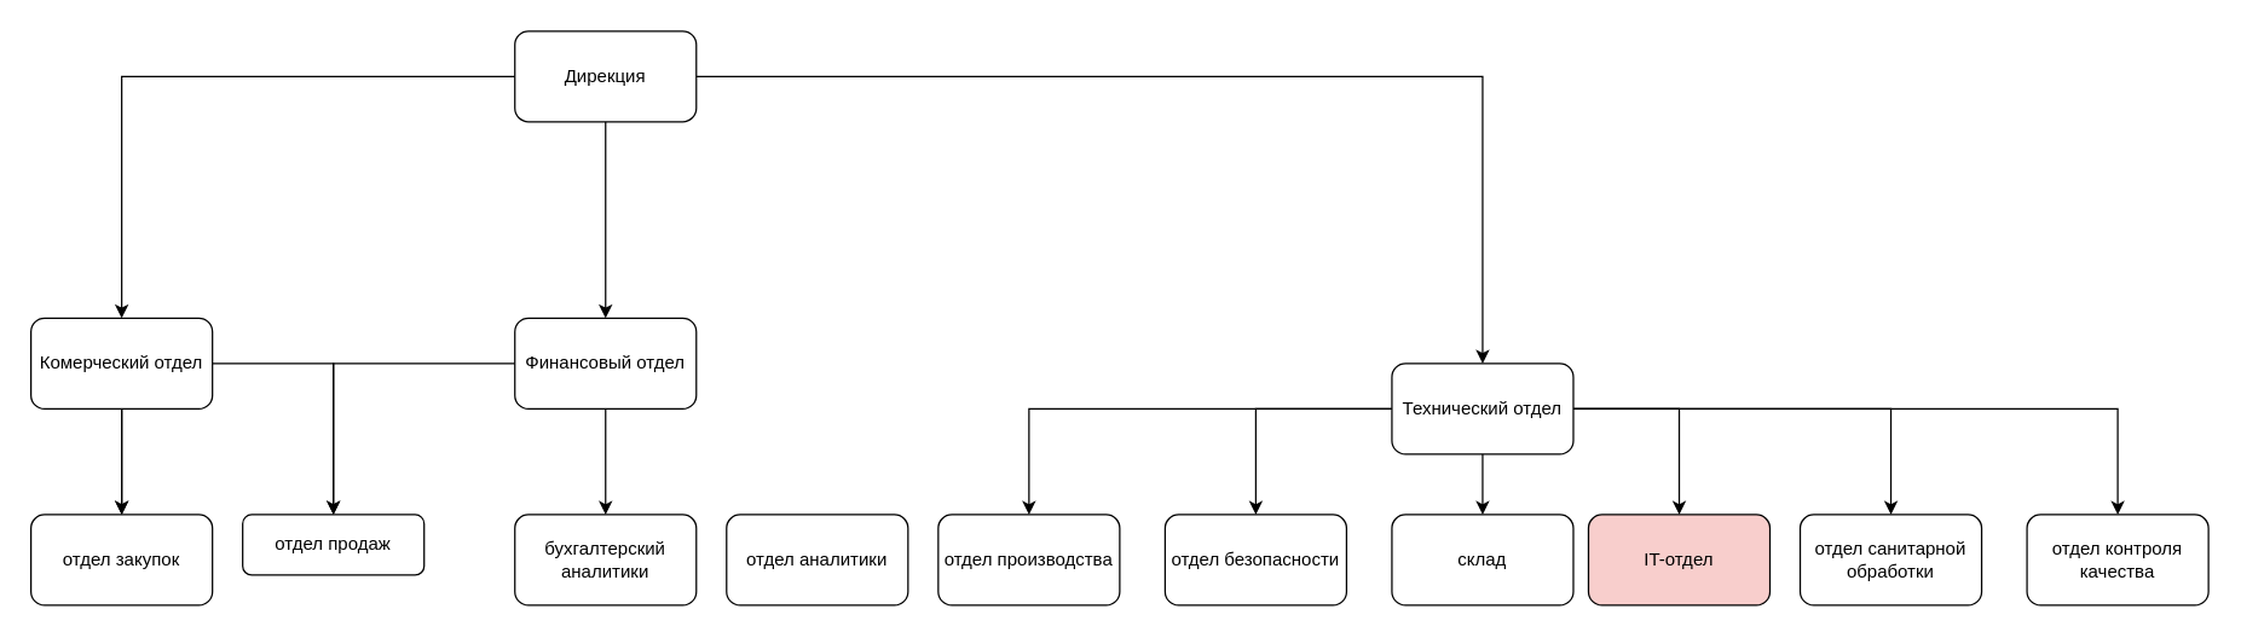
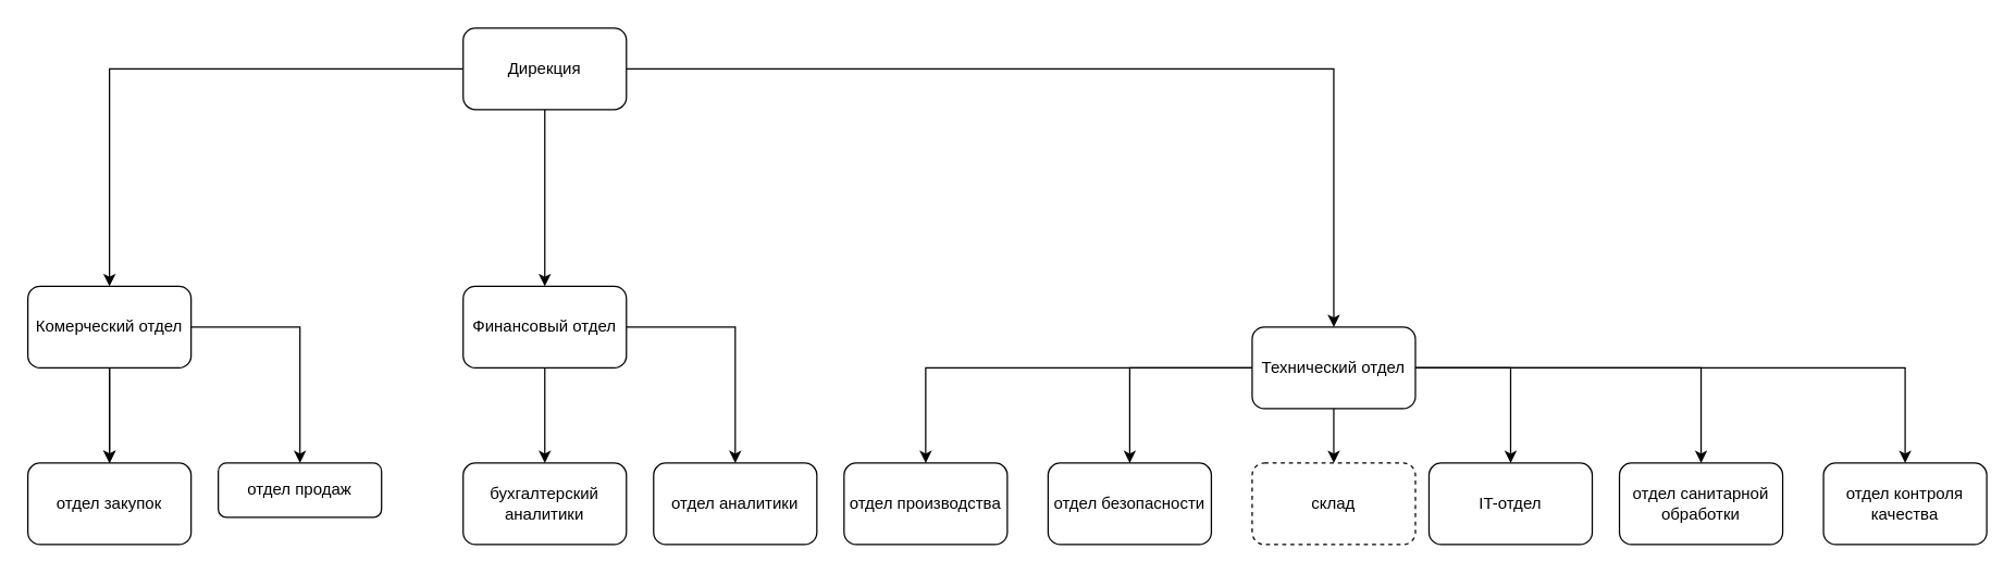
  <mxCell id="0" />
  <mxCell id="1" parent="0" />
  <mxCell id="2" value="" style="edgeStyle=orthogonalEdgeStyle;rounded=0;orthogonalLoop=1;jettySize=auto;html=1;" edge="1" parent="1" source="5" target="24"><mxGeometry relative="1" as="geometry" /></mxCell>
  <mxCell id="3" value="" style="edgeStyle=orthogonalEdgeStyle;rounded=0;orthogonalLoop=1;jettySize=auto;html=1;" edge="1" parent="1" source="5" target="21"><mxGeometry relative="1" as="geometry" /></mxCell>
  <mxCell id="4" value="" style="edgeStyle=orthogonalEdgeStyle;rounded=0;orthogonalLoop=1;jettySize=auto;html=1;" edge="1" parent="1" source="5" target="12"><mxGeometry relative="1" as="geometry" /></mxCell>
  <mxCell id="5" value="Дирекция" style="rounded=1;whiteSpace=wrap;html=1;" vertex="1" parent="1"><mxGeometry x="340" y="20" width="120" height="60" as="geometry" /></mxCell>
  <mxCell id="6" value="" style="edgeStyle=orthogonalEdgeStyle;rounded=0;orthogonalLoop=1;jettySize=auto;html=1;" edge="1" parent="1" source="12" target="18"><mxGeometry relative="1" as="geometry" /></mxCell>
  <mxCell id="7" value="" style="edgeStyle=orthogonalEdgeStyle;rounded=0;orthogonalLoop=1;jettySize=auto;html=1;" edge="1" parent="1" source="12" target="17"><mxGeometry relative="1" as="geometry" /></mxCell>
  <mxCell id="8" value="" style="edgeStyle=orthogonalEdgeStyle;rounded=0;orthogonalLoop=1;jettySize=auto;html=1;" edge="1" parent="1" source="12" target="16"><mxGeometry relative="1" as="geometry" /></mxCell>
  <mxCell id="9" value="" style="edgeStyle=orthogonalEdgeStyle;rounded=0;orthogonalLoop=1;jettySize=auto;html=1;" edge="1" parent="1" source="12" target="15"><mxGeometry relative="1" as="geometry" /></mxCell>
  <mxCell id="10" value="" style="edgeStyle=orthogonalEdgeStyle;rounded=0;orthogonalLoop=1;jettySize=auto;html=1;" edge="1" parent="1" source="12" target="14"><mxGeometry relative="1" as="geometry" /></mxCell>
  <mxCell id="11" value="" style="edgeStyle=orthogonalEdgeStyle;rounded=0;orthogonalLoop=1;jettySize=auto;html=1;" edge="1" parent="1" source="12" target="13"><mxGeometry relative="1" as="geometry" /></mxCell>
  <mxCell id="12" value="Технический отдел" style="rounded=1;whiteSpace=wrap;html=1;" vertex="1" parent="1"><mxGeometry x="920" y="240" width="120" height="60" as="geometry" /></mxCell>
- <mxCell id="13" value="склад" style="rounded=1;whiteSpace=wrap;html=1;" vertex="1" parent="1"><mxGeometry x="920" y="340" width="120" height="60" as="geometry" /></mxCell>
- <mxCell id="14" value="IT-отдел" style="rounded=1;whiteSpace=wrap;html=1;fillColor=#f8cecc;" vertex="1" parent="1"><mxGeometry x="1050" y="340" width="120" height="60" as="geometry" /></mxCell>
+ <mxCell id="13" value="склад" style="rounded=1;whiteSpace=wrap;html=1;dashed=1;" vertex="1" parent="1"><mxGeometry x="920" y="340" width="120" height="60" as="geometry" /></mxCell>
+ <mxCell id="14" value="IT-отдел" style="rounded=1;whiteSpace=wrap;html=1;" vertex="1" parent="1"><mxGeometry x="1050" y="340" width="120" height="60" as="geometry" /></mxCell>
  <mxCell id="15" value="отдел санитарной обработки" style="rounded=1;whiteSpace=wrap;html=1;" vertex="1" parent="1"><mxGeometry x="1190" y="340" width="120" height="60" as="geometry" /></mxCell>
  <mxCell id="16" value="отдел контроля качества" style="rounded=1;whiteSpace=wrap;html=1;" vertex="1" parent="1"><mxGeometry x="1340" y="340" width="120" height="60" as="geometry" /></mxCell>
  <mxCell id="17" value="отдел безопасности" style="rounded=1;whiteSpace=wrap;html=1;" vertex="1" parent="1"><mxGeometry x="770" y="340" width="120" height="60" as="geometry" /></mxCell>
  <mxCell id="18" value="отдел производства" style="rounded=1;whiteSpace=wrap;html=1;" vertex="1" parent="1"><mxGeometry x="620" y="340" width="120" height="60" as="geometry" /></mxCell>
  <mxCell id="19" style="edgeStyle=orthogonalEdgeStyle;rounded=0;orthogonalLoop=1;jettySize=auto;html=1;" edge="1" parent="1" source="21" target="28"><mxGeometry relative="1" as="geometry" /></mxCell>
- <mxCell id="20" style="edgeStyle=orthogonalEdgeStyle;rounded=0;orthogonalLoop=1;jettySize=auto;html=1;" edge="1" parent="1" source="21" target="25"><mxGeometry relative="1" as="geometry" /></mxCell>
+ <mxCell id="20" style="edgeStyle=orthogonalEdgeStyle;rounded=0;orthogonalLoop=1;jettySize=auto;html=1;" edge="1" parent="1" source="21" target="29"><mxGeometry relative="1" as="geometry" /></mxCell>
  <mxCell id="21" value="Финансовый отдел" style="rounded=1;whiteSpace=wrap;html=1;" vertex="1" parent="1"><mxGeometry x="340" y="210" width="120" height="60" as="geometry" /></mxCell>
  <mxCell id="22" value="" style="edgeStyle=orthogonalEdgeStyle;rounded=0;orthogonalLoop=1;jettySize=auto;html=1;" edge="1" parent="1" source="24" target="26"><mxGeometry relative="1" as="geometry" /></mxCell>
  <mxCell id="23" value="" style="edgeStyle=orthogonalEdgeStyle;rounded=0;orthogonalLoop=1;jettySize=auto;html=1;" edge="1" parent="1" source="24" target="25"><mxGeometry relative="1" as="geometry" /></mxCell>
  <mxCell id="24" value="Комерческий отдел" style="rounded=1;whiteSpace=wrap;html=1;" vertex="1" parent="1"><mxGeometry x="20" y="210" width="120" height="60" as="geometry" /></mxCell>
  <mxCell id="25" value="отдел продаж" style="rounded=1;whiteSpace=wrap;html=1;" vertex="1" parent="1"><mxGeometry x="160" y="340" width="120" height="40" as="geometry" /></mxCell>
  <mxCell id="26" value="отдел закупок" style="rounded=1;whiteSpace=wrap;html=1;" vertex="1" parent="1"><mxGeometry x="20" y="340" width="120" height="60" as="geometry" /></mxCell>
  <mxCell id="27" value="" style="edgeStyle=orthogonalEdgeStyle;rounded=0;orthogonalLoop=1;jettySize=auto;html=1;" edge="1" parent="1" source="24" target="26"><mxGeometry relative="1" as="geometry"><mxPoint x="140" y="240" as="sourcePoint" /><mxPoint x="450" y="420" as="targetPoint" /></mxGeometry></mxCell>
  <mxCell id="28" value="бухгалтерский аналитики" style="rounded=1;whiteSpace=wrap;html=1;" vertex="1" parent="1"><mxGeometry x="340" y="340" width="120" height="60" as="geometry" /></mxCell>
  <mxCell id="29" value="отдел аналитики" style="rounded=1;whiteSpace=wrap;html=1;" vertex="1" parent="1"><mxGeometry x="480" y="340" width="120" height="60" as="geometry" /></mxCell>
